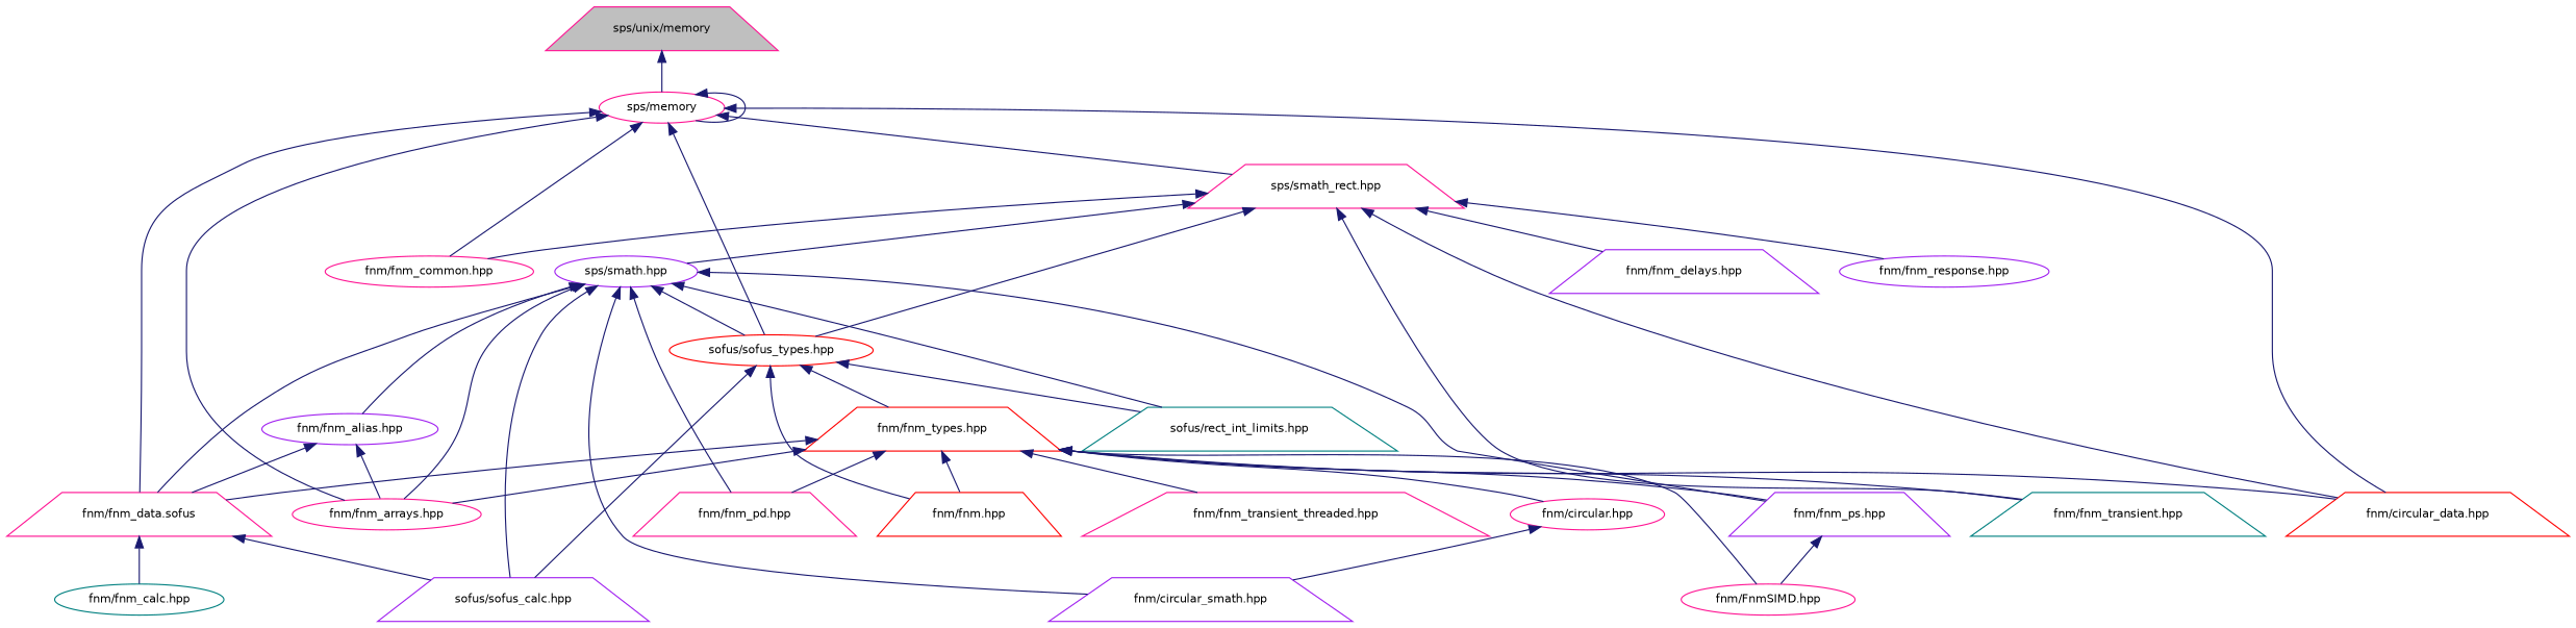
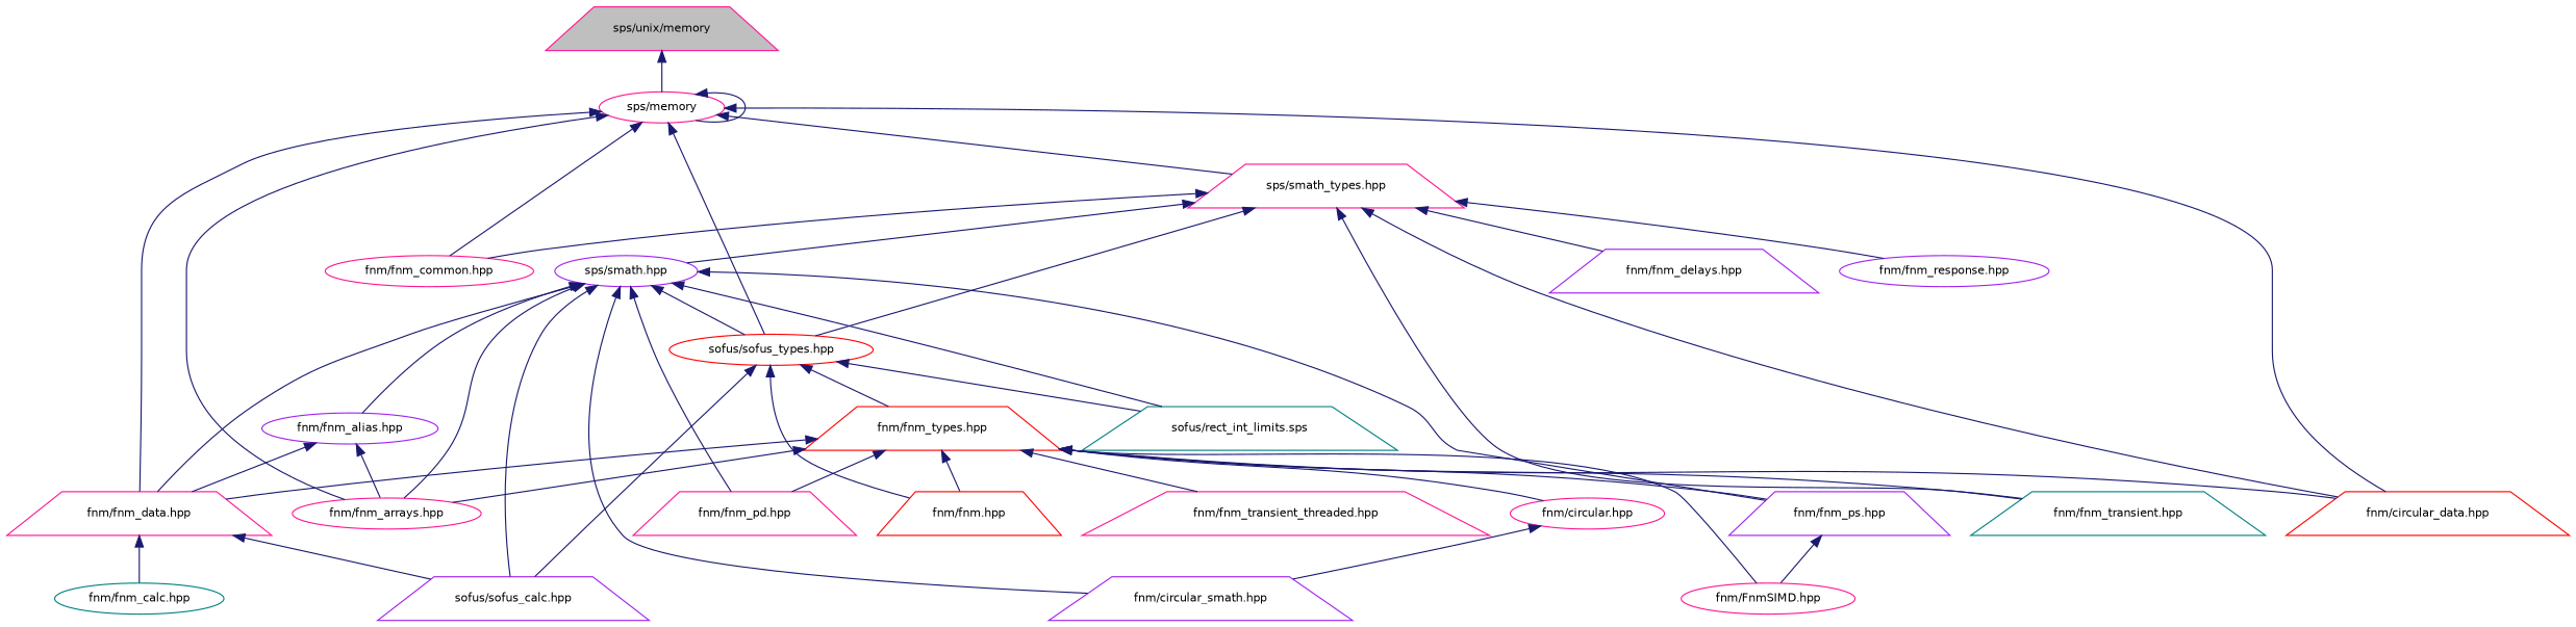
  digraph {
    node [color=deeppink fillcolor=white fontname=Helvetica fontsize=10 shape=trapezium style=filled]
    edge [color=midnightblue dir=back fontname=Helvetica fontsize=10 labelfontname=Helvetica labelfontsize=10 style=solid]
    n1 [fillcolor=grey75 fontcolor=black height=0.2 label="sps/unix/memory" width=0.4]
    n2 [height=0.2 label="sps/memory" shape=ellipse width=0.4]
    n3 [color=red height=0.2 label="fnm/circular_data.hpp" width=0.4]
    n4 [height=0.2 label="fnm/fnm_arrays.hpp" shape=ellipse width=0.4]
    n5 [height=0.2 label="fnm/fnm_common.hpp" shape=ellipse width=0.4]
-   n6 [height=0.2 label="fnm/fnm_data.sofus" width=0.4]
+   n6 [height=0.2 label="fnm/fnm_data.hpp" width=0.4]
    n7 [color=red height=0.2 label="sofus/sofus_types.hpp" shape=ellipse width=0.4]
-   n8 [height=0.2 label="sps/smath_rect.hpp" width=0.4]
+   n8 [height=0.2 label="sps/smath_types.hpp" width=0.4]
    n9 [color=teal height=0.2 label="fnm/fnm_calc.hpp" shape=ellipse width=0.4]
    n10 [color=purple height=0.2 label="sofus/sofus_calc.hpp" width=0.4]
    n11 [color=red height=0.2 label="fnm/fnm.hpp" width=0.4]
    n12 [color=red height=0.2 label="fnm/fnm_types.hpp" width=0.4]
-   n13 [color=teal height=0.2 label="sofus/rect_int_limits.hpp" width=0.4]
+   n13 [color=teal height=0.2 label="sofus/rect_int_limits.sps" width=0.4]
    n14 [color=teal height=0.2 label="fnm/fnm_transient.hpp" width=0.4]
    n15 [color=purple height=0.2 label="fnm/fnm_delays.hpp" width=0.4]
    n16 [color=purple height=0.2 label="fnm/fnm_response.hpp" shape=ellipse width=0.4]
    n17 [color=purple height=0.2 label="sps/smath.hpp" shape=ellipse width=0.4]
    n18 [height=0.2 label="fnm/FnmSIMD.hpp" shape=ellipse width=0.4]
    n19 [height=0.2 label="fnm/circular.hpp" shape=ellipse width=0.4]
    n20 [height=0.2 label="fnm/fnm_pd.hpp" width=0.4]
    n21 [color=purple height=0.2 label="fnm/fnm_ps.hpp" width=0.4]
    n22 [height=0.2 label="fnm/fnm_transient_threaded.hpp" width=0.4]
    n23 [color=purple height=0.2 label="fnm/circular_smath.hpp" width=0.4]
    n24 [color=purple height=0.2 label="fnm/fnm_alias.hpp" shape=ellipse width=0.4]
    n1 -> n2
    n2 -> n2
    n2 -> n3
    n2 -> n4
    n2 -> n5
    n2 -> n6
    n2 -> n7
    n2 -> n8
    n6 -> n9
    n6 -> n10
    n7 -> n10
    n7 -> n11
    n7 -> n12
    n7 -> n13
    n8 -> n3
    n8 -> n5
    n8 -> n7
    n8 -> n14
    n8 -> n15
    n8 -> n16
    n8 -> n17
    n12 -> n3
    n12 -> n4
    n12 -> n6
    n12 -> n11
    n12 -> n14
    n12 -> n18
    n12 -> n19
    n12 -> n20
    n12 -> n21
    n12 -> n22
    n17 -> n4
    n17 -> n6
    n17 -> n7
    n17 -> n10
    n17 -> n13
    n17 -> n20
    n17 -> n21
    n17 -> n23
    n17 -> n24
    n19 -> n23
    n21 -> n18
    n24 -> n4
    n24 -> n6
  }
